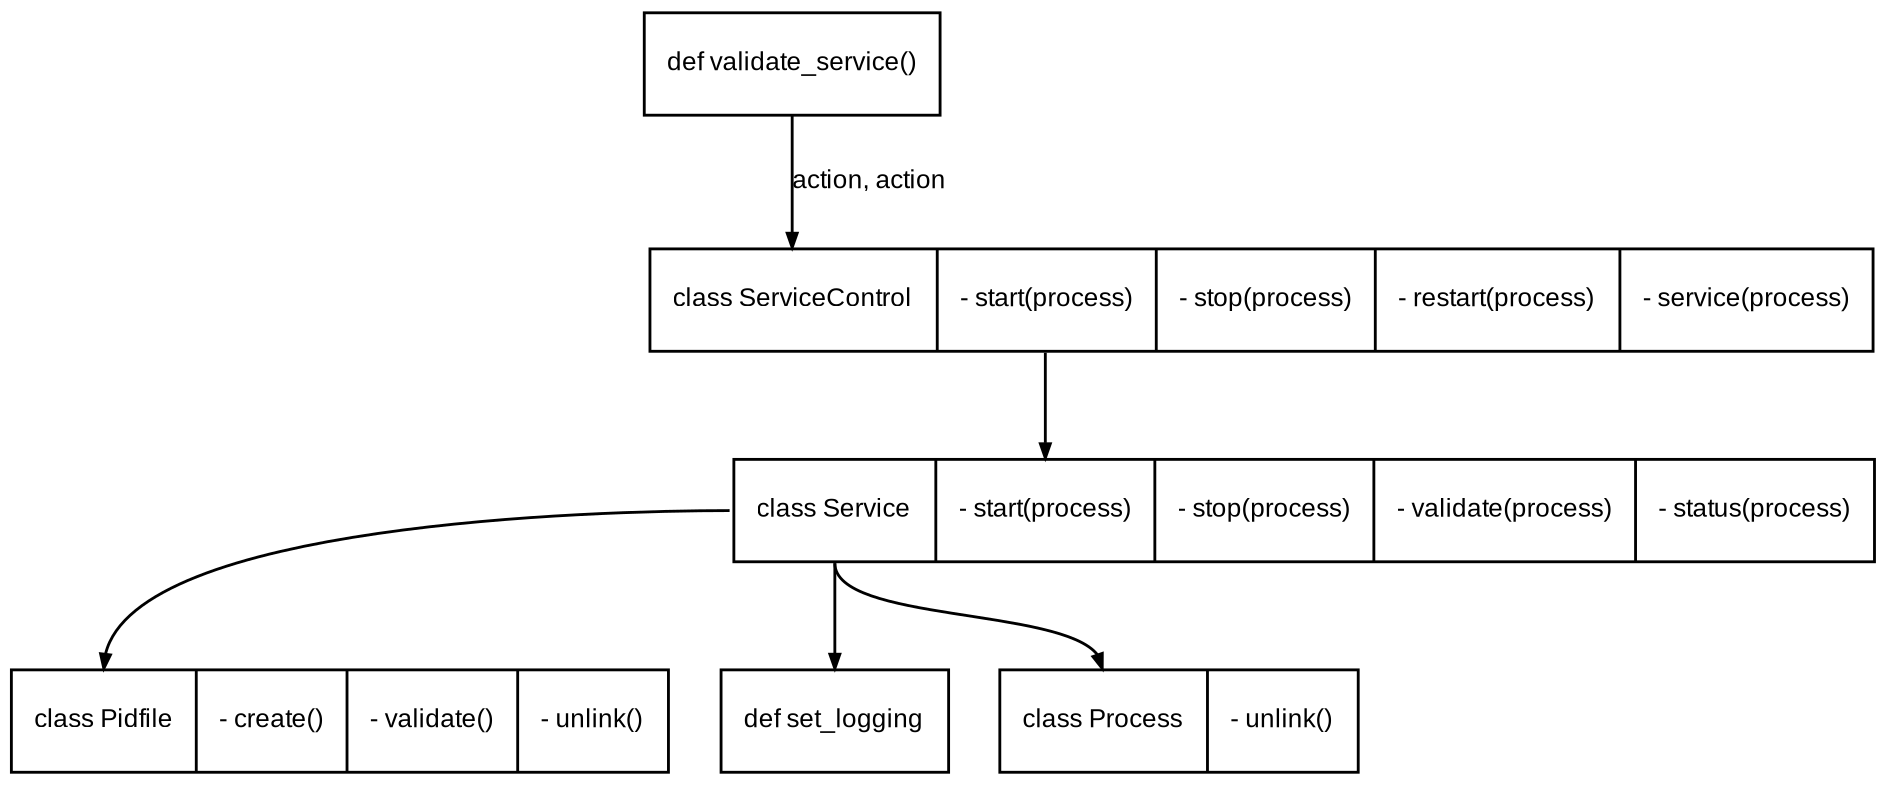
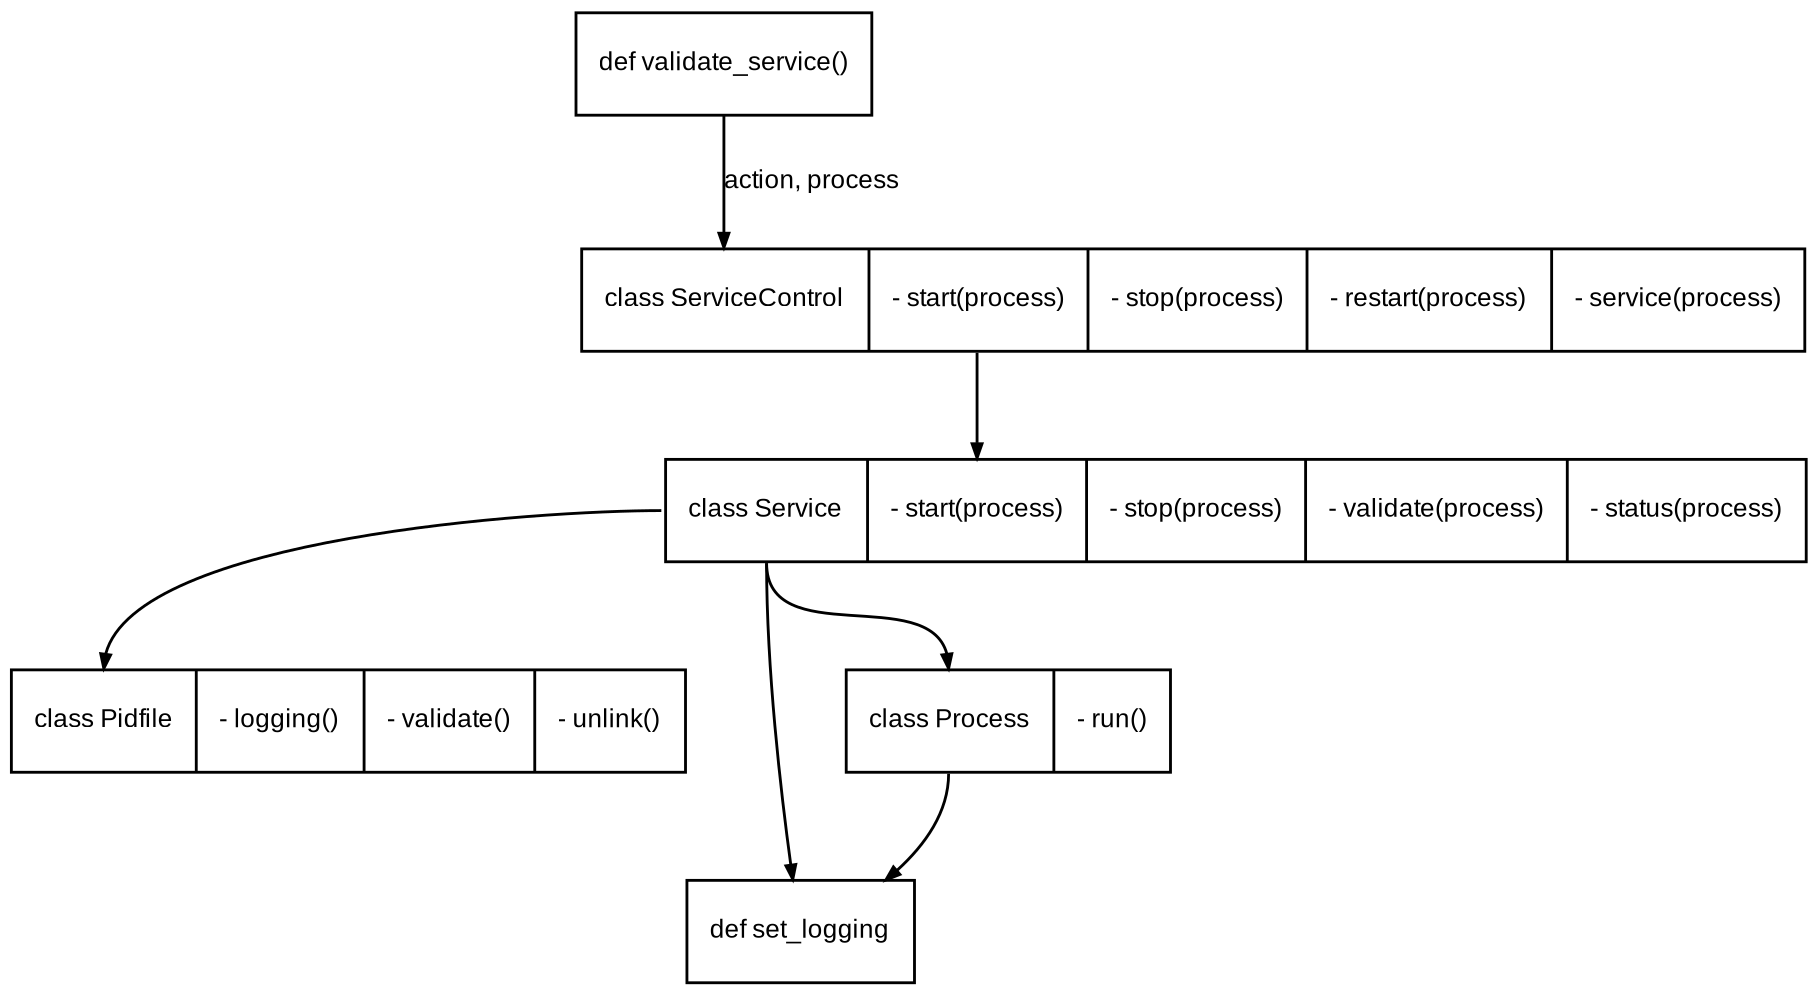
  digraph {
    rankdir=TB
    node [fontname=Arial fontsize=9 shape=record]
    edge [arrowsize=0.5 fontname=Arial fontsize=9 headport=top tailport=top]
    n1 [label="def validate_service()"]
    n2 [label="<top>       class ServiceControl |                                <start>     - start(process) |                                <stop>      - stop(process) |                                <restart>   - restart(process) |                                <status>    - service(process)"]
    n3 [label="<top> class Service |                                <start>     - start(process) |                                <stop>      - stop(process) |                                <restart>   - validate(process) |                                <status>    - status(process)"]
-   n4 [label="<top> class Pidfile |                                <create>    - create() |                                <validate>  - validate() |                                <unlink>    - unlink()"]
+   n4 [label="<top> class Pidfile |                                <create>    - logging() |                                <validate>  - validate() |                                <unlink>    - unlink()"]
    n5 [label="<top> def set_logging"]
-   n6 [label="<top> class Process |                                <run>       - unlink()"]
-   n1 -> n2 [label="action, action"]
+   n6 [label="<top> class Process |                                <run>       - run()"]
+   n1 -> n2 [label="action, process"]
    n2 -> n3 [headport=start tailport=start]
    n3 -> n4
    n3 -> n5
    n3 -> n6
+   n6 -> n5
  }
